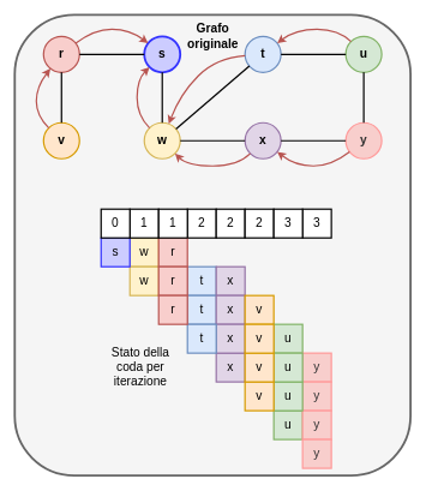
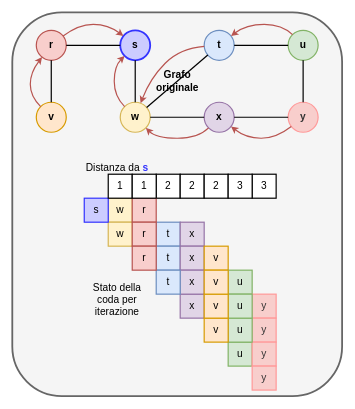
  <mxCell id="0" />
  <mxCell id="1" parent="0" />
  <mxCell id="2" value="" style="rounded=1;whiteSpace=wrap;html=1;shadow=0;glass=0;fontSize=17;strokeColor=#666666;strokeWidth=3;fillColor=#f5f5f5;fontColor=#333333;" vertex="1" parent="1"><mxGeometry x="20" y="20" width="550" height="640" as="geometry" /></mxCell>
  <mxCell id="3" value="&lt;font style=&quot;font-size: 17px;&quot;&gt;&lt;b&gt;&lt;font style=&quot;font-size: 17px;&quot;&gt;s&lt;/font&gt;&lt;/b&gt;&lt;/font&gt;" style="ellipse;whiteSpace=wrap;html=1;aspect=fixed;fillColor=#CCCCFF;strokeColor=#3333FF;strokeWidth=3;" vertex="1" parent="1"><mxGeometry x="200" y="50" width="50" height="50" as="geometry" /></mxCell>
  <mxCell id="4" value="&lt;b&gt;&lt;font style=&quot;font-size: 17px;&quot;&gt;r&lt;/font&gt;&lt;/b&gt;" style="ellipse;whiteSpace=wrap;html=1;aspect=fixed;fillColor=#f8cecc;strokeColor=#b85450;strokeWidth=2;" vertex="1" parent="1"><mxGeometry x="60" y="50" width="50" height="50" as="geometry" /></mxCell>
  <mxCell id="5" value="&lt;b&gt;&lt;font style=&quot;font-size: 17px;&quot;&gt;v&lt;/font&gt;&lt;/b&gt;" style="ellipse;whiteSpace=wrap;html=1;aspect=fixed;fillColor=#ffe6cc;strokeColor=#d79b00;strokeWidth=2;" vertex="1" parent="1"><mxGeometry x="60" y="170" width="50" height="50" as="geometry" /></mxCell>
  <mxCell id="6" value="&lt;b&gt;&lt;font style=&quot;font-size: 17px;&quot;&gt;x&lt;/font&gt;&lt;/b&gt;" style="ellipse;whiteSpace=wrap;html=1;aspect=fixed;fillColor=#e1d5e7;strokeColor=#9673a6;strokeWidth=2;" vertex="1" parent="1"><mxGeometry x="340" y="170" width="50" height="50" as="geometry" /></mxCell>
  <mxCell id="7" value="&lt;b&gt;&lt;font style=&quot;font-size: 17px;&quot;&gt;w&lt;/font&gt;&lt;/b&gt;" style="ellipse;whiteSpace=wrap;html=1;aspect=fixed;fillColor=#fff2cc;strokeColor=#d6b656;strokeWidth=2;" vertex="1" parent="1"><mxGeometry x="200" y="170" width="50" height="50" as="geometry" /></mxCell>
  <mxCell id="8" value="&lt;b&gt;&lt;font style=&quot;font-size: 17px;&quot;&gt;t&lt;/font&gt;&lt;/b&gt;" style="ellipse;whiteSpace=wrap;html=1;aspect=fixed;fillColor=#dae8fc;strokeColor=#6c8ebf;strokeWidth=2;" vertex="1" parent="1"><mxGeometry x="340" y="50" width="50" height="50" as="geometry" /></mxCell>
  <mxCell id="9" value="&lt;b&gt;&lt;font style=&quot;font-size: 17px;&quot;&gt;y&lt;/font&gt;&lt;/b&gt;" style="ellipse;whiteSpace=wrap;html=1;aspect=fixed;fillColor=#F8CECC;strokeColor=#FF9999;strokeWidth=2;fontColor=#333333;" vertex="1" parent="1"><mxGeometry x="480" y="170" width="50" height="50" as="geometry" /></mxCell>
  <mxCell id="10" value="&lt;b&gt;&lt;font style=&quot;font-size: 17px;&quot;&gt;u&lt;/font&gt;&lt;/b&gt;" style="ellipse;whiteSpace=wrap;html=1;aspect=fixed;fillColor=#d5e8d4;strokeColor=#82b366;strokeWidth=2;" vertex="1" parent="1"><mxGeometry x="480" y="50" width="50" height="50" as="geometry" /></mxCell>
  <mxCell id="11" value="" style="endArrow=none;html=1;rounded=0;strokeWidth=2;" edge="1" parent="1" source="5" target="4"><mxGeometry width="50" height="50" relative="1" as="geometry"><mxPoint x="400" y="330" as="sourcePoint" /><mxPoint x="450" y="280" as="targetPoint" /></mxGeometry></mxCell>
  <mxCell id="12" value="" style="endArrow=none;html=1;rounded=0;strokeWidth=2;" edge="1" parent="1" source="4" target="3"><mxGeometry width="50" height="50" relative="1" as="geometry"><mxPoint x="230" y="360" as="sourcePoint" /><mxPoint x="280" y="310" as="targetPoint" /></mxGeometry></mxCell>
  <mxCell id="13" value="" style="endArrow=none;html=1;rounded=0;strokeWidth=2;" edge="1" parent="1" source="7" target="3"><mxGeometry width="50" height="50" relative="1" as="geometry"><mxPoint x="290" y="350" as="sourcePoint" /><mxPoint x="340" y="300" as="targetPoint" /></mxGeometry></mxCell>
  <mxCell id="14" value="" style="endArrow=none;html=1;rounded=0;strokeWidth=2;" edge="1" parent="1" source="7" target="8"><mxGeometry width="50" height="50" relative="1" as="geometry"><mxPoint x="310" y="330" as="sourcePoint" /><mxPoint x="360" y="280" as="targetPoint" /></mxGeometry></mxCell>
  <mxCell id="15" value="" style="endArrow=none;html=1;rounded=0;strokeWidth=2;" edge="1" parent="1" source="7" target="6"><mxGeometry width="50" height="50" relative="1" as="geometry"><mxPoint x="140" y="360" as="sourcePoint" /><mxPoint x="190" y="310" as="targetPoint" /></mxGeometry></mxCell>
  <mxCell id="16" value="" style="endArrow=none;html=1;rounded=0;strokeWidth=2;" edge="1" parent="1" source="8" target="10"><mxGeometry width="50" height="50" relative="1" as="geometry"><mxPoint x="320" y="350" as="sourcePoint" /><mxPoint x="370" y="300" as="targetPoint" /></mxGeometry></mxCell>
  <mxCell id="17" value="" style="endArrow=none;html=1;rounded=0;strokeWidth=2;" edge="1" parent="1" source="6" target="9"><mxGeometry width="50" height="50" relative="1" as="geometry"><mxPoint x="260" y="360" as="sourcePoint" /><mxPoint x="310" y="310" as="targetPoint" /></mxGeometry></mxCell>
  <mxCell id="18" value="" style="endArrow=none;html=1;rounded=0;strokeWidth=2;" edge="1" parent="1" source="9" target="10"><mxGeometry width="50" height="50" relative="1" as="geometry"><mxPoint x="370" y="330" as="sourcePoint" /><mxPoint x="420" y="280" as="targetPoint" /></mxGeometry></mxCell>
  <mxCell id="19" value="" style="curved=1;endArrow=classic;html=1;rounded=0;fontSize=17;strokeWidth=2;fillColor=#f8cecc;strokeColor=#b85450;" edge="1" parent="1" source="5" target="4"><mxGeometry width="50" height="50" relative="1" as="geometry"><mxPoint x="30" y="310" as="sourcePoint" /><mxPoint x="80" y="260" as="targetPoint" /><Array as="points"><mxPoint x="50" y="160" /><mxPoint x="50" y="120" /></Array></mxGeometry></mxCell>
  <mxCell id="20" value="" style="curved=1;endArrow=classic;html=1;rounded=0;fontSize=17;strokeWidth=2;fillColor=#f8cecc;strokeColor=#b85450;" edge="1" parent="1" source="4" target="3"><mxGeometry width="50" height="50" relative="1" as="geometry"><mxPoint x="160" y="330" as="sourcePoint" /><mxPoint x="210" y="280" as="targetPoint" /><Array as="points"><mxPoint x="130" y="40" /><mxPoint x="180" y="40" /></Array></mxGeometry></mxCell>
  <mxCell id="21" value="" style="curved=1;endArrow=classic;html=1;rounded=0;fontSize=17;strokeWidth=2;fillColor=#f8cecc;strokeColor=#b85450;" edge="1" parent="1" source="7" target="3"><mxGeometry width="50" height="50" relative="1" as="geometry"><mxPoint x="190" y="300" as="sourcePoint" /><mxPoint x="240" y="250" as="targetPoint" /><Array as="points"><mxPoint x="190" y="160" /><mxPoint x="190" y="110" /></Array></mxGeometry></mxCell>
  <mxCell id="22" value="" style="curved=1;endArrow=classic;html=1;rounded=0;fontSize=17;strokeWidth=2;fillColor=#f8cecc;strokeColor=#b85450;" edge="1" parent="1" source="8" target="7"><mxGeometry width="50" height="50" relative="1" as="geometry"><mxPoint x="250" y="340" as="sourcePoint" /><mxPoint x="300" y="290" as="targetPoint" /><Array as="points"><mxPoint x="300" y="80" /><mxPoint x="250" y="130" /></Array></mxGeometry></mxCell>
  <mxCell id="23" value="" style="curved=1;endArrow=classic;html=1;rounded=0;fontSize=17;strokeWidth=2;fillColor=#f8cecc;strokeColor=#b85450;" edge="1" parent="1" source="6" target="7"><mxGeometry width="50" height="50" relative="1" as="geometry"><mxPoint x="340" y="330" as="sourcePoint" /><mxPoint x="390" y="280" as="targetPoint" /><Array as="points"><mxPoint x="330" y="230" /><mxPoint x="260" y="230" /></Array></mxGeometry></mxCell>
  <mxCell id="24" value="" style="curved=1;endArrow=classic;html=1;rounded=0;fontSize=17;strokeWidth=2;fillColor=#f8cecc;strokeColor=#b85450;" edge="1" parent="1" source="9" target="6"><mxGeometry width="50" height="50" relative="1" as="geometry"><mxPoint x="390" y="300" as="sourcePoint" /><mxPoint x="440" y="250" as="targetPoint" /><Array as="points"><mxPoint x="460" y="230" /><mxPoint x="410" y="230" /></Array></mxGeometry></mxCell>
  <mxCell id="25" value="" style="curved=1;endArrow=classic;html=1;rounded=0;fontSize=17;strokeWidth=2;fillColor=#f8cecc;strokeColor=#b85450;" edge="1" parent="1" source="10" target="8"><mxGeometry width="50" height="50" relative="1" as="geometry"><mxPoint x="410" y="60" as="sourcePoint" /><mxPoint x="460" as="targetPoint" y="10" /><Array as="points"><mxPoint x="470" y="40" /><mxPoint x="410" y="40" /></Array></mxGeometry></mxCell>
  <mxCell id="26" value="3" style="rounded=0;whiteSpace=wrap;html=1;fontSize=17;strokeWidth=2;" vertex="1" parent="1"><mxGeometry x="420" y="290" width="40" height="40" as="geometry" /></mxCell>
  <mxCell id="27" value="2" style="rounded=0;whiteSpace=wrap;html=1;fontSize=17;strokeWidth=2;" vertex="1" parent="1"><mxGeometry x="260" y="290" width="40" height="40" as="geometry" /></mxCell>
  <mxCell id="28" value="2" style="rounded=0;whiteSpace=wrap;html=1;fontSize=17;strokeWidth=2;" vertex="1" parent="1"><mxGeometry x="300" y="290" width="40" height="40" as="geometry" /></mxCell>
  <mxCell id="29" value="2" style="rounded=0;whiteSpace=wrap;html=1;fontSize=17;strokeWidth=2;" vertex="1" parent="1"><mxGeometry x="340" y="290" width="40" height="40" as="geometry" /></mxCell>
  <mxCell id="30" value="3" style="rounded=0;whiteSpace=wrap;html=1;fontSize=17;strokeWidth=2;" vertex="1" parent="1"><mxGeometry x="380" y="290" width="40" height="40" as="geometry" /></mxCell>
  <mxCell id="31" value="w" style="rounded=0;whiteSpace=wrap;html=1;fontSize=17;strokeWidth=2;fillColor=#fff2cc;strokeColor=#d6b656;" vertex="1" parent="1"><mxGeometry x="180" y="330" width="40" height="40" as="geometry" /></mxCell>
  <mxCell id="32" value="t" style="rounded=0;whiteSpace=wrap;html=1;fontSize=17;strokeWidth=2;fillColor=#dae8fc;strokeColor=#6c8ebf;" vertex="1" parent="1"><mxGeometry x="260" y="370" width="40" height="40" as="geometry" /></mxCell>
  <mxCell id="33" value="x" style="rounded=0;whiteSpace=wrap;html=1;fontSize=17;strokeWidth=2;fillColor=#e1d5e7;strokeColor=#9673a6;" vertex="1" parent="1"><mxGeometry x="300" y="370" width="40" height="40" as="geometry" /></mxCell>
  <mxCell id="34" value="t" style="rounded=0;whiteSpace=wrap;html=1;fontSize=17;strokeWidth=2;fillColor=#dae8fc;strokeColor=#6c8ebf;" vertex="1" parent="1"><mxGeometry x="260" y="410" width="40" height="40" as="geometry" /></mxCell>
  <mxCell id="35" value="x" style="rounded=0;whiteSpace=wrap;html=1;fontSize=17;strokeWidth=2;fillColor=#e1d5e7;strokeColor=#9673a6;" vertex="1" parent="1"><mxGeometry x="300" y="410" width="40" height="40" as="geometry" /></mxCell>
  <mxCell id="36" value="v" style="rounded=0;whiteSpace=wrap;html=1;fontSize=17;strokeWidth=2;fillColor=#ffe6cc;strokeColor=#d79b00;" vertex="1" parent="1"><mxGeometry x="340" y="410" width="40" height="40" as="geometry" /></mxCell>
  <mxCell id="37" value="u" style="rounded=0;whiteSpace=wrap;html=1;fontSize=17;strokeWidth=2;fillColor=#d5e8d4;strokeColor=#82b366;" vertex="1" parent="1"><mxGeometry x="380" y="450" width="40" height="40" as="geometry" /></mxCell>
  <mxCell id="38" value="x" style="rounded=0;whiteSpace=wrap;html=1;fontSize=17;strokeWidth=2;fillColor=#e1d5e7;strokeColor=#9673a6;" vertex="1" parent="1"><mxGeometry x="300" y="490" width="40" height="40" as="geometry" /></mxCell>
  <mxCell id="39" value="x" style="rounded=0;whiteSpace=wrap;html=1;fontSize=17;strokeWidth=2;fillColor=#e1d5e7;strokeColor=#9673a6;" vertex="1" parent="1"><mxGeometry x="300" y="450" width="40" height="40" as="geometry" /></mxCell>
  <mxCell id="40" value="t" style="rounded=0;whiteSpace=wrap;html=1;fontSize=17;strokeWidth=2;fillColor=#dae8fc;strokeColor=#6c8ebf;" vertex="1" parent="1"><mxGeometry x="260" y="450" width="40" height="40" as="geometry" /></mxCell>
  <mxCell id="41" value="w" style="rounded=0;whiteSpace=wrap;html=1;fontSize=17;strokeWidth=2;fillColor=#fff2cc;strokeColor=#d6b656;" vertex="1" parent="1"><mxGeometry x="180" y="370" width="40" height="40" as="geometry" /></mxCell>
  <mxCell id="42" value="r" style="rounded=0;whiteSpace=wrap;html=1;fontSize=17;strokeWidth=2;fillColor=#f8cecc;strokeColor=#b85450;" vertex="1" parent="1"><mxGeometry x="220" y="330" width="40" height="40" as="geometry" /></mxCell>
  <mxCell id="43" value="u" style="rounded=0;whiteSpace=wrap;html=1;fontSize=17;strokeWidth=2;fillColor=#d5e8d4;strokeColor=#82b366;" vertex="1" parent="1"><mxGeometry x="380" y="570" width="40" height="40" as="geometry" /></mxCell>
  <mxCell id="44" value="y" style="rounded=0;whiteSpace=wrap;html=1;fontSize=17;strokeWidth=2;fillColor=#F8CECC;fontColor=#333333;strokeColor=#FF9999;" vertex="1" parent="1"><mxGeometry x="420" y="490" width="40" height="40" as="geometry" /></mxCell>
  <mxCell id="45" value="y" style="rounded=0;whiteSpace=wrap;html=1;fontSize=17;strokeWidth=2;fillColor=#F8CECC;fontColor=#333333;strokeColor=#FF9999;" vertex="1" parent="1"><mxGeometry x="420" y="530" width="40" height="40" as="geometry" /></mxCell>
  <mxCell id="46" value="y" style="rounded=0;whiteSpace=wrap;html=1;fontSize=17;strokeWidth=2;fillColor=#F8CECC;fontColor=#333333;strokeColor=#FF9999;" vertex="1" parent="1"><mxGeometry x="420" y="570" width="40" height="40" as="geometry" /></mxCell>
  <mxCell id="47" value="y" style="rounded=0;whiteSpace=wrap;html=1;fontSize=17;strokeWidth=2;fillColor=#F8CECC;fontColor=#333333;strokeColor=#FF9999;" vertex="1" parent="1"><mxGeometry x="420" y="610" width="40" height="40" as="geometry" /></mxCell>
  <mxCell id="48" value="u" style="rounded=0;whiteSpace=wrap;html=1;fontSize=17;strokeWidth=2;fillColor=#d5e8d4;strokeColor=#82b366;" vertex="1" parent="1"><mxGeometry x="380" y="530" width="40" height="40" as="geometry" /></mxCell>
  <mxCell id="49" value="u" style="rounded=0;whiteSpace=wrap;html=1;fontSize=17;strokeWidth=2;fillColor=#d5e8d4;strokeColor=#82b366;" vertex="1" parent="1"><mxGeometry x="380" y="490" width="40" height="40" as="geometry" /></mxCell>
  <mxCell id="50" value="v" style="rounded=0;whiteSpace=wrap;html=1;fontSize=17;strokeWidth=2;fillColor=#ffe6cc;strokeColor=#d79b00;" vertex="1" parent="1"><mxGeometry x="340" y="530" width="40" height="40" as="geometry" /></mxCell>
  <mxCell id="51" value="v" style="rounded=0;whiteSpace=wrap;html=1;fontSize=17;strokeWidth=2;fillColor=#ffe6cc;strokeColor=#d79b00;" vertex="1" parent="1"><mxGeometry x="340" y="490" width="40" height="40" as="geometry" /></mxCell>
  <mxCell id="52" value="r" style="rounded=0;whiteSpace=wrap;html=1;fontSize=17;strokeWidth=2;fillColor=#f8cecc;strokeColor=#b85450;" vertex="1" parent="1"><mxGeometry x="220" y="370" width="40" height="40" as="geometry" /></mxCell>
- <mxCell id="54" value="Stato della coda per iterazione" style="text;html=1;strokeColor=none;fillColor=none;align=center;verticalAlign=middle;whiteSpace=wrap;rounded=0;fontSize=17;shadow=0;arcSize=0;glass=0;" vertex="1" parent="1"><mxGeometry x="145" y="470" width="100" height="80" as="geometry" /></mxCell>
- <mxCell id="55" value="Grafo originale" style="text;html=1;strokeColor=none;fillColor=none;align=center;verticalAlign=middle;whiteSpace=wrap;rounded=0;shadow=0;glass=0;fontSize=17;fontStyle=1" vertex="1" parent="1"><mxGeometry x="262.5" y="30" width="65" height="40" as="geometry" /></mxCell>
+ <mxCell id="53" value="Distanza da &lt;b&gt;&lt;font color=&quot;#3333FF&quot;&gt;s&lt;/font&gt;&lt;/b&gt;" style="text;html=1;strokeColor=none;fillColor=none;align=center;verticalAlign=middle;whiteSpace=wrap;rounded=0;fontSize=17;" vertex="1" parent="1"><mxGeometry x="140" y="270" width="110" height="20" as="geometry" /></mxCell>
+ <mxCell id="54" value="Stato della coda per iterazione" style="text;html=1;strokeColor=none;fillColor=none;align=center;verticalAlign=middle;whiteSpace=wrap;rounded=0;fontSize=17;shadow=0;arcSize=0;glass=0;" vertex="1" parent="1"><mxGeometry x="145" y="460" width="100" height="80" as="geometry" /></mxCell>
+ <mxCell id="55" value="Grafo originale" style="text;html=1;strokeColor=none;fillColor=none;align=center;verticalAlign=middle;whiteSpace=wrap;rounded=0;shadow=0;glass=0;fontSize=17;fontStyle=1" vertex="1" parent="1"><mxGeometry x="262.5" y="115" width="65" height="40" as="geometry" /></mxCell>
  <mxCell id="56" value="s" style="rounded=0;whiteSpace=wrap;html=1;fontSize=17;strokeWidth=2;fillColor=#CCCCFF;strokeColor=#3333FF;" vertex="1" parent="1"><mxGeometry x="140" y="330" width="40" height="40" as="geometry" /></mxCell>
  <mxCell id="57" value="1" style="rounded=0;whiteSpace=wrap;html=1;fontSize=17;strokeWidth=2;" vertex="1" parent="1"><mxGeometry x="180" y="290" width="40" height="40" as="geometry" /></mxCell>
  <mxCell id="58" value="1" style="rounded=0;whiteSpace=wrap;html=1;fontSize=17;strokeWidth=2;" vertex="1" parent="1"><mxGeometry x="220" y="290" width="40" height="40" as="geometry" /></mxCell>
- <mxCell id="59" value="0" style="rounded=0;whiteSpace=wrap;html=1;fontSize=17;strokeWidth=2;" vertex="1" parent="1"><mxGeometry x="140" y="290" width="40" height="40" as="geometry" /></mxCell>
  <mxCell id="60" value="v" style="rounded=0;whiteSpace=wrap;html=1;fontSize=17;strokeWidth=2;fillColor=#ffe6cc;strokeColor=#d79b00;" vertex="1" parent="1"><mxGeometry x="340" y="450" width="40" height="40" as="geometry" /></mxCell>
  <mxCell id="61" value="r" style="rounded=0;whiteSpace=wrap;html=1;fontSize=17;strokeWidth=2;fillColor=#f8cecc;strokeColor=#b85450;" vertex="1" parent="1"><mxGeometry x="220" y="410" width="40" height="40" as="geometry" /></mxCell>
